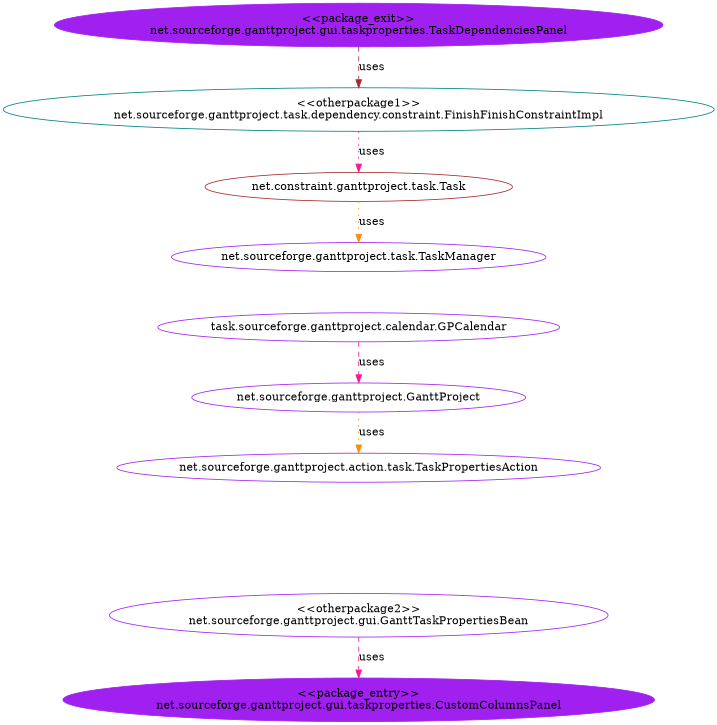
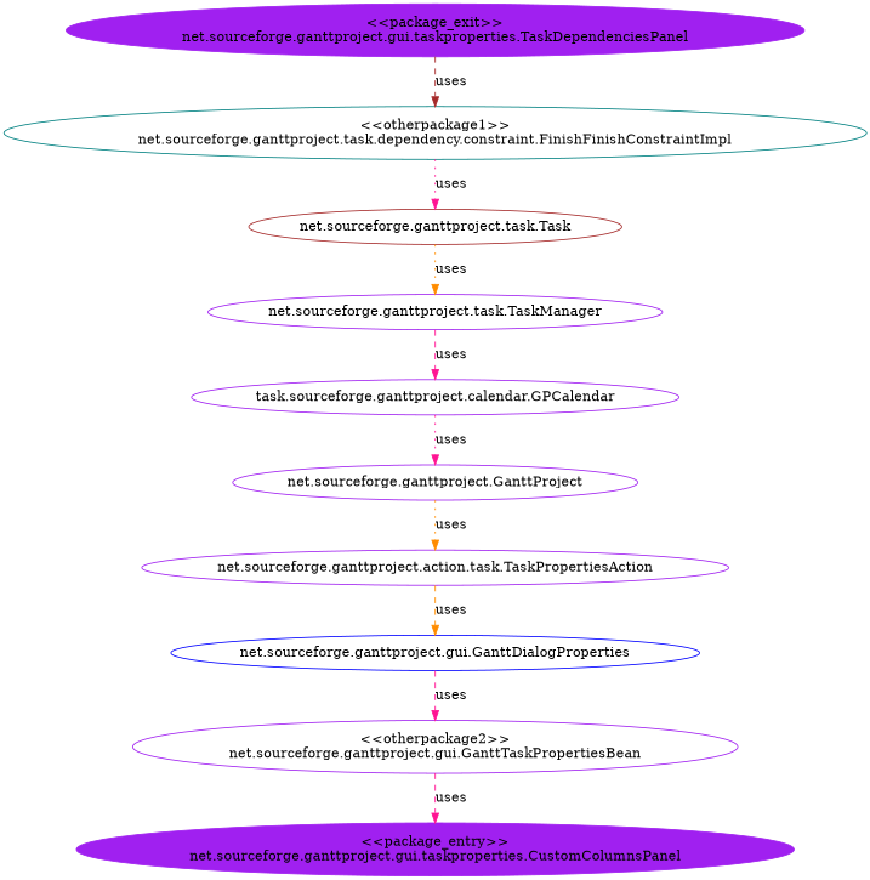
  digraph {
    node [color=purple]
    edge [color=deeppink style=dashed]
    n1 [label="<<package_exit>>\nnet.sourceforge.ganttproject.gui.taskproperties.TaskDependenciesPanel" style=filled]
    n2 [color=teal label="<<otherpackage1>>\nnet.sourceforge.ganttproject.task.dependency.constraint.FinishFinishConstraintImpl"]
-   n3 [color=brown label="net.constraint.ganttproject.task.Task"]
+   n3 [color=brown label="net.sourceforge.ganttproject.task.Task"]
    n4 [label="<<package_entry>>\nnet.sourceforge.ganttproject.gui.taskproperties.CustomColumnsPanel" style=filled]
    n5 [label="net.sourceforge.ganttproject.task.TaskManager"]
    n6 [label="<<otherpackage2>>\nnet.sourceforge.ganttproject.gui.GanttTaskPropertiesBean"]
    n7 [label="net.sourceforge.ganttproject.GanttProject"]
    n8 [label="net.sourceforge.ganttproject.action.task.TaskPropertiesAction"]
+   n9 [color=blue label="net.sourceforge.ganttproject.gui.GanttDialogProperties"]
    n10 [label="task.sourceforge.ganttproject.calendar.GPCalendar"]
    n1 -> n2 [color=brown label=uses]
    n2 -> n3 [label=uses style=dotted]
    n3 -> n5 [color=darkorange label=uses style=dotted]
+   n5 -> n10 [label=uses]
    n6 -> n4 [label=uses]
    n7 -> n8 [color=darkorange label=uses style=dotted]
-   n10 -> n7 [label=uses]
+   n8 -> n9 [color=darkorange label=uses]
+   n9 -> n6 [label=uses]
+   n10 -> n7 [label=uses style=dotted]
  }
